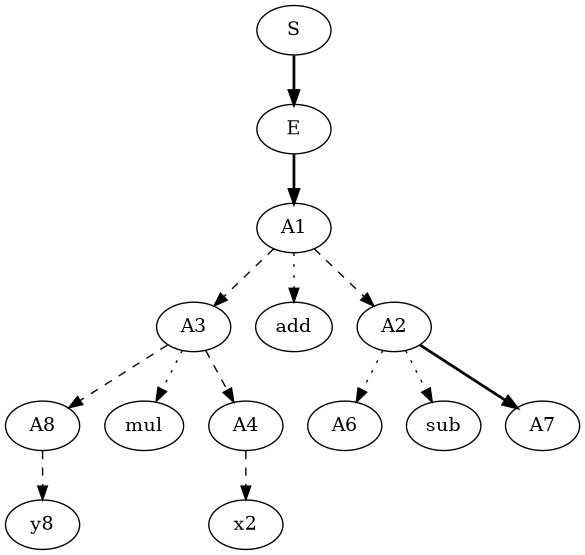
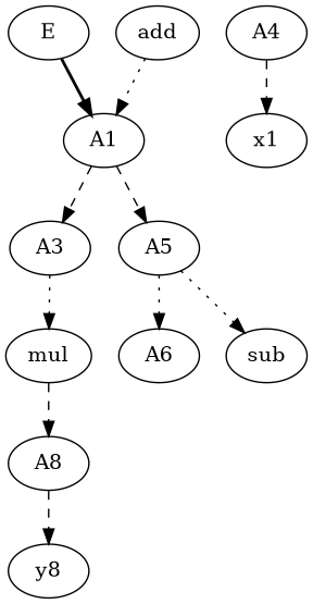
  digraph {
    fontname="DejaVu Serif"
    ordering=in
    node [fontname="DejaVu Serif" texlbl="$\langle A \rangle$"]
    edge [fontname="DejaVu Serif" style=dashed]
-   S [texlbl="$\langle S \rangle$"]
    E [texlbl="$\langle E \rangle$"]
    A1
    A3
    add [texlbl="$+$"]
-   A2
+   A2 [label=A5]
    n7 [label=A8]
    mul [texlbl="$\cdot$"]
    A4
    A6
    sub [texlbl="$-$"]
-   A7
    n13 [label=y8 texlbl="$y$"]
-   x1 [texlbl="$x$" label=x2]
-   S -> E [style=bold]
+   x1 [texlbl="$x$"]
    E -> A1 [style=bold]
    A1 -> A3
-   A1 -> add [style=dotted]
+   add -> A1 [style=dotted]
    A1 -> A2
-   A3 -> n7
+   mul -> n7
    A3 -> mul [style=dotted]
-   A3 -> A4
    A2 -> A6 [style=dotted]
    A2 -> sub [style=dotted]
-   A2 -> A7 [style=bold]
    n7 -> n13
    A4 -> x1
  }
